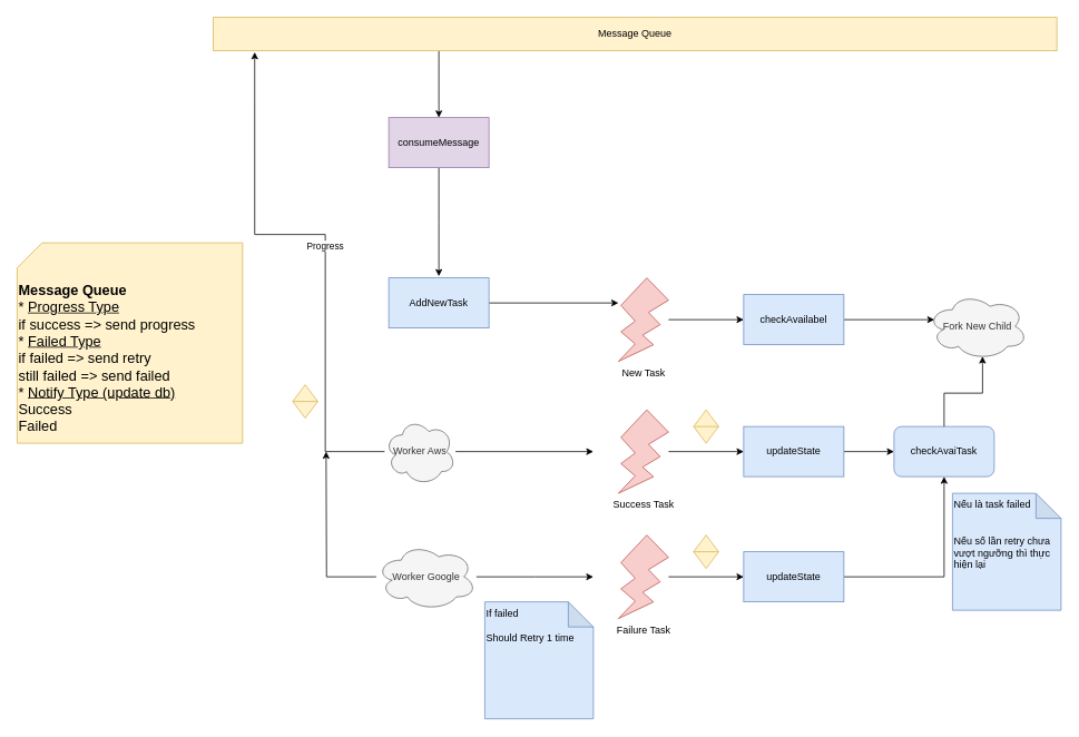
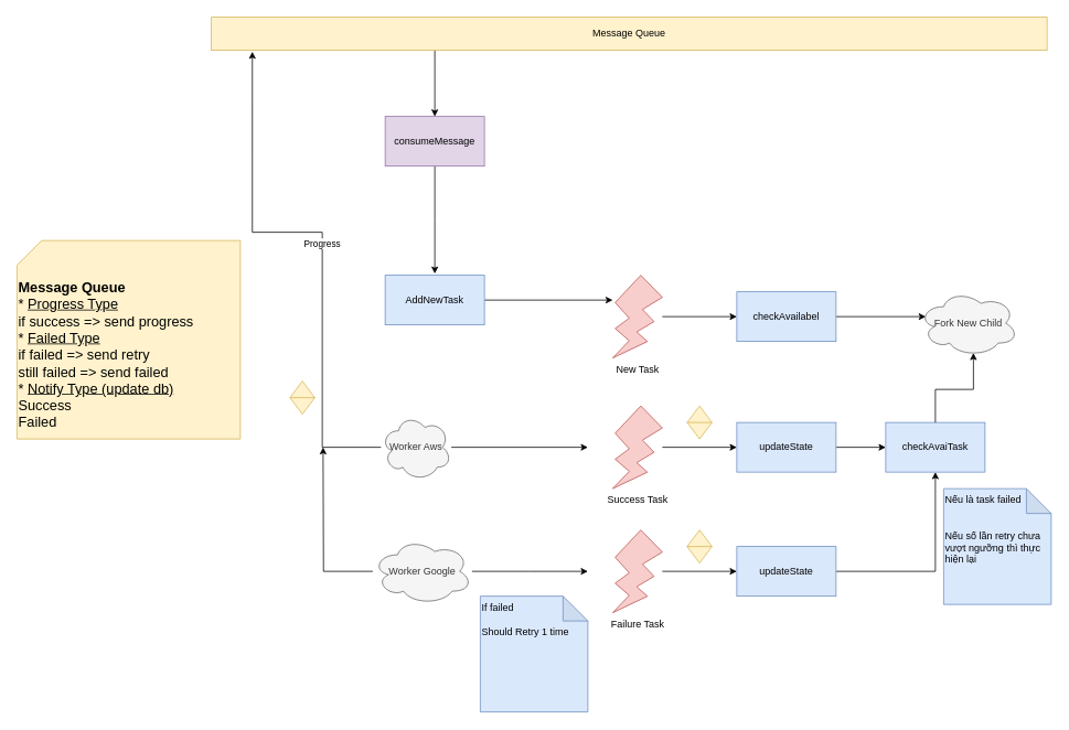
  <mxCell id="0" />
  <mxCell id="1" parent="0" />
  <mxCell id="2" style="edgeStyle=orthogonalEdgeStyle;rounded=0;orthogonalLoop=1;jettySize=auto;html=1;" edge="1" parent="1" source="3" target="5"><mxGeometry relative="1" as="geometry"><Array as="points"><mxPoint x="525" y="70" /><mxPoint x="525" y="70" /></Array></mxGeometry></mxCell>
  <mxCell id="3" value="Message Queue" style="rounded=0;whiteSpace=wrap;html=1;fillColor=#fff2cc;strokeColor=#d6b656;" vertex="1" parent="1"><mxGeometry x="255" y="20" width="1010" height="40" as="geometry" /></mxCell>
  <mxCell id="4" value="" style="edgeStyle=orthogonalEdgeStyle;rounded=0;orthogonalLoop=1;jettySize=auto;html=1;" edge="1" parent="1" source="5"><mxGeometry relative="1" as="geometry"><mxPoint x="525" y="330" as="targetPoint" /></mxGeometry></mxCell>
  <mxCell id="5" value="consumeMessage" style="rounded=0;whiteSpace=wrap;html=1;fillColor=#e1d5e7;strokeColor=#9673a6;" vertex="1" parent="1"><mxGeometry x="465" y="140" width="120" height="60" as="geometry" /></mxCell>
  <mxCell id="6" style="edgeStyle=orthogonalEdgeStyle;rounded=0;orthogonalLoop=1;jettySize=auto;html=1;entryX=0;entryY=0.5;entryDx=0;entryDy=0;" edge="1" parent="1" source="7" target="11"><mxGeometry relative="1" as="geometry" /></mxCell>
  <mxCell id="7" value="New Task" style="verticalLabelPosition=bottom;verticalAlign=top;html=1;shape=mxgraph.basic.flash;fillColor=#f8cecc;strokeColor=#b85450;" vertex="1" parent="1"><mxGeometry x="740" y="332" width="60" height="100" as="geometry" /></mxCell>
  <mxCell id="8" value="" style="edgeStyle=orthogonalEdgeStyle;rounded=0;orthogonalLoop=1;jettySize=auto;html=1;entryX=0;entryY=0.3;entryDx=0;entryDy=0;entryPerimeter=0;" edge="1" parent="1" source="9" target="7"><mxGeometry relative="1" as="geometry"><mxPoint x="525" y="450" as="targetPoint" /></mxGeometry></mxCell>
  <mxCell id="9" value="AddNewTask" style="rounded=0;whiteSpace=wrap;html=1;fillColor=#dae8fc;strokeColor=#6c8ebf;" vertex="1" parent="1"><mxGeometry x="465" y="332" width="120" height="60" as="geometry" /></mxCell>
  <mxCell id="10" style="edgeStyle=orthogonalEdgeStyle;rounded=0;orthogonalLoop=1;jettySize=auto;html=1;entryX=0.07;entryY=0.4;entryDx=0;entryDy=0;entryPerimeter=0;" edge="1" parent="1" source="11" target="12"><mxGeometry relative="1" as="geometry"><mxPoint x="1099.2" y="390" as="targetPoint" /></mxGeometry></mxCell>
  <mxCell id="11" value="checkAvailabel" style="rounded=0;whiteSpace=wrap;html=1;fillColor=#dae8fc;strokeColor=#6c8ebf;" vertex="1" parent="1"><mxGeometry x="890" y="352" width="120" height="60" as="geometry" /></mxCell>
  <mxCell id="12" value="Fork New Child" style="ellipse;shape=cloud;whiteSpace=wrap;html=1;fillColor=#f5f5f5;fontColor=#333333;strokeColor=#666666;" vertex="1" parent="1"><mxGeometry x="1110" y="350" width="120" height="80" as="geometry" /></mxCell>
  <mxCell id="13" style="edgeStyle=orthogonalEdgeStyle;rounded=0;orthogonalLoop=1;jettySize=auto;html=1;" edge="1" parent="1" source="14"><mxGeometry relative="1" as="geometry"><mxPoint x="710" y="540" as="targetPoint" /></mxGeometry></mxCell>
  <mxCell id="14" value="Worker Aws" style="ellipse;shape=cloud;whiteSpace=wrap;html=1;fillColor=#f5f5f5;fontColor=#333333;strokeColor=#666666;" vertex="1" parent="1"><mxGeometry x="460" y="500" width="85" height="80" as="geometry" /></mxCell>
  <mxCell id="15" style="edgeStyle=orthogonalEdgeStyle;rounded=0;orthogonalLoop=1;jettySize=auto;html=1;" edge="1" parent="1" source="17"><mxGeometry relative="1" as="geometry"><mxPoint x="710" y="690" as="targetPoint" /></mxGeometry></mxCell>
  <mxCell id="16" style="edgeStyle=orthogonalEdgeStyle;rounded=0;orthogonalLoop=1;jettySize=auto;html=1;" edge="1" parent="1" source="17"><mxGeometry relative="1" as="geometry"><mxPoint x="390" y="540" as="targetPoint" /></mxGeometry></mxCell>
  <mxCell id="17" value="Worker Google" style="ellipse;shape=cloud;whiteSpace=wrap;html=1;fillColor=#f5f5f5;fontColor=#333333;strokeColor=#666666;" vertex="1" parent="1"><mxGeometry x="450" y="650" width="120" height="80" as="geometry" /></mxCell>
  <mxCell id="18" value="" style="edgeStyle=orthogonalEdgeStyle;rounded=0;orthogonalLoop=1;jettySize=auto;html=1;" edge="1" parent="1" source="19" target="23"><mxGeometry relative="1" as="geometry" /></mxCell>
  <mxCell id="19" value="Success Task" style="verticalLabelPosition=bottom;verticalAlign=top;html=1;shape=mxgraph.basic.flash;fillColor=#f8cecc;strokeColor=#b85450;" vertex="1" parent="1"><mxGeometry x="740" y="490" width="60" height="100" as="geometry" /></mxCell>
  <mxCell id="20" value="" style="edgeStyle=orthogonalEdgeStyle;rounded=0;orthogonalLoop=1;jettySize=auto;html=1;" edge="1" parent="1" source="21" target="25"><mxGeometry relative="1" as="geometry" /></mxCell>
  <mxCell id="21" value="Failure Task" style="verticalLabelPosition=bottom;verticalAlign=top;html=1;shape=mxgraph.basic.flash;fillColor=#f8cecc;strokeColor=#b85450;" vertex="1" parent="1"><mxGeometry x="740" y="640" width="60" height="100" as="geometry" /></mxCell>
  <mxCell id="22" value="" style="edgeStyle=orthogonalEdgeStyle;rounded=0;orthogonalLoop=1;jettySize=auto;html=1;" edge="1" parent="1" source="23" target="26"><mxGeometry relative="1" as="geometry" /></mxCell>
  <mxCell id="23" value="updateState" style="rounded=0;whiteSpace=wrap;html=1;fillColor=#dae8fc;strokeColor=#6c8ebf;" vertex="1" parent="1"><mxGeometry x="890" y="510" width="120" height="60" as="geometry" /></mxCell>
  <mxCell id="24" style="edgeStyle=orthogonalEdgeStyle;rounded=0;orthogonalLoop=1;jettySize=auto;html=1;entryX=0.5;entryY=1;entryDx=0;entryDy=0;" edge="1" parent="1" source="25" target="26"><mxGeometry relative="1" as="geometry" /></mxCell>
  <mxCell id="25" value="updateState" style="rounded=0;whiteSpace=wrap;html=1;fillColor=#dae8fc;strokeColor=#6c8ebf;" vertex="1" parent="1"><mxGeometry x="890" y="660" width="120" height="60" as="geometry" /></mxCell>
- <mxCell id="26" value="checkAvaiTask" style="whiteSpace=wrap;html=1;fillColor=#dae8fc;strokeColor=#6c8ebf;rounded=1;" vertex="1" parent="1"><mxGeometry x="1070" y="510" width="120" height="60" as="geometry" /></mxCell>
+ <mxCell id="26" value="checkAvaiTask" style="rounded=0;whiteSpace=wrap;html=1;fillColor=#dae8fc;strokeColor=#6c8ebf;" vertex="1" parent="1"><mxGeometry x="1070" y="510" width="120" height="60" as="geometry" /></mxCell>
  <mxCell id="27" style="edgeStyle=orthogonalEdgeStyle;rounded=0;orthogonalLoop=1;jettySize=auto;html=1;entryX=0.55;entryY=0.95;entryDx=0;entryDy=0;entryPerimeter=0;" edge="1" parent="1" source="26" target="12"><mxGeometry relative="1" as="geometry" /></mxCell>
  <mxCell id="28" value="Progress" style="edgeStyle=orthogonalEdgeStyle;rounded=0;orthogonalLoop=1;jettySize=auto;html=1;entryX=0.049;entryY=1.042;entryDx=0;entryDy=0;entryPerimeter=0;" edge="1" parent="1" source="14" target="3"><mxGeometry relative="1" as="geometry"><Array as="points"><mxPoint x="389" y="540" /><mxPoint x="389" y="280" /></Array></mxGeometry></mxCell>
  <mxCell id="29" value="&lt;br style=&quot;font-size: 17px;&quot;&gt;&lt;br style=&quot;font-size: 17px;&quot;&gt;&lt;b&gt;Message Queue&lt;br&gt;&lt;/b&gt;* &lt;u&gt;Progress Type&lt;/u&gt;&lt;br style=&quot;font-size: 17px;&quot;&gt;if success =&amp;gt; send progress&lt;br&gt;* &lt;u&gt;Failed Type&lt;/u&gt;&lt;br style=&quot;font-size: 17px;&quot;&gt;if failed =&amp;gt; send retry&lt;br style=&quot;font-size: 17px;&quot;&gt;still failed =&amp;gt; send failed&lt;br&gt;* &lt;u&gt;Notify Type (update db)&lt;/u&gt;&lt;br&gt;Success&lt;br&gt;Failed" style="shape=card;whiteSpace=wrap;html=1;align=left;verticalAlign=top;fontSize=17;textDirection=ltr;labelPosition=center;verticalLabelPosition=middle;horizontal=1;fillColor=#fff2cc;strokeColor=#d6b656;" vertex="1" parent="1"><mxGeometry x="20" y="290" width="270" height="240" as="geometry" /></mxCell>
  <mxCell id="30" value="" style="shape=sortShape;perimeter=rhombusPerimeter;whiteSpace=wrap;html=1;fillColor=#fff2cc;strokeColor=#d6b656;" vertex="1" parent="1"><mxGeometry x="830" y="490" width="30" height="40" as="geometry" /></mxCell>
  <mxCell id="31" value="" style="shape=sortShape;perimeter=rhombusPerimeter;whiteSpace=wrap;html=1;fillColor=#fff2cc;strokeColor=#d6b656;" vertex="1" parent="1"><mxGeometry x="830" y="640" width="30" height="40" as="geometry" /></mxCell>
  <mxCell id="32" value="" style="shape=sortShape;perimeter=rhombusPerimeter;whiteSpace=wrap;html=1;fillColor=#fff2cc;strokeColor=#d6b656;" vertex="1" parent="1"><mxGeometry x="350" y="460" width="30" height="40" as="geometry" /></mxCell>
  <mxCell id="33" value="If failed&lt;br&gt;&lt;br&gt;Should Retry 1 time" style="shape=note;whiteSpace=wrap;html=1;backgroundOutline=1;darkOpacity=0.05;align=left;verticalAlign=top;fillColor=#dae8fc;strokeColor=#6c8ebf;" vertex="1" parent="1"><mxGeometry x="580" y="720" width="130" height="140" as="geometry" /></mxCell>
  <mxCell id="34" value="Nếu là task failed&lt;br&gt;&lt;br&gt;&lt;br&gt;Nếu số lần retry chưa vượt ngưỡng thì thực hiện lại" style="shape=note;whiteSpace=wrap;html=1;backgroundOutline=1;darkOpacity=0.05;align=left;verticalAlign=top;fillColor=#dae8fc;strokeColor=#6c8ebf;" vertex="1" parent="1"><mxGeometry x="1140" y="590" width="130" height="140" as="geometry" /></mxCell>
